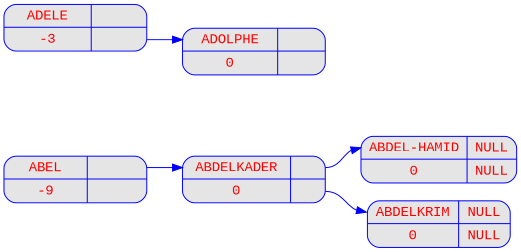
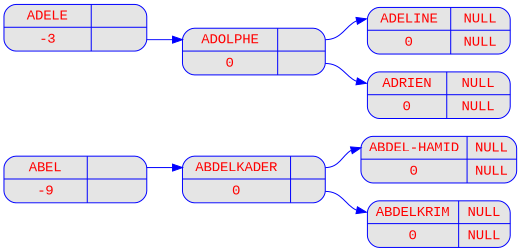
  digraph {
    fontname="Liberation Mono"
    rankdir=LR
    node [color=blue fillcolor=grey90 fontcolor=red fontname="Liberation Mono" fontsize=14 shape=record style="rounded, filled"]
    edge [color=blue fontname="Liberation Mono" headport=nom tailport=g]
    n1 [label="{{<nom> ABEL | <bal> -9 } | { <g> | <d>}}" width=2]
    n2 [label="{{<nom> ABDELKADER | <bal> 0 } | { <g> | <d>}}" width=2]
    n3 [label="{{<nom> ABDEL-HAMID | <bal> 0 }| { <g> NULL | <d> NULL}}" width=2]
    n4 [label="{{<nom> ABDELKRIM | <bal> 0 }| { <g> NULL | <d> NULL}}" width=2]
    n5 [label="{{<nom> ADELE | <bal> -3 } | { <g> | <d>}}" width=2]
    n6 [label="{{<nom> ADOLPHE | <bal> 0 } | { <g> | <d>}}" width=2]
+   n7 [label="{{<nom> ADELINE | <bal> 0 }| { <g> NULL | <d> NULL}}" width=2]
+   n8 [label="{{<nom> ADRIEN | <bal> 0 }| { <g> NULL | <d> NULL}}" width=2]
    n1 -> n2
    n2 -> n3
    n2 -> n4 [tailport=d]
    n5 -> n6 [tailport=d]
+   n6 -> n7
+   n6 -> n8 [tailport=d]
  }
